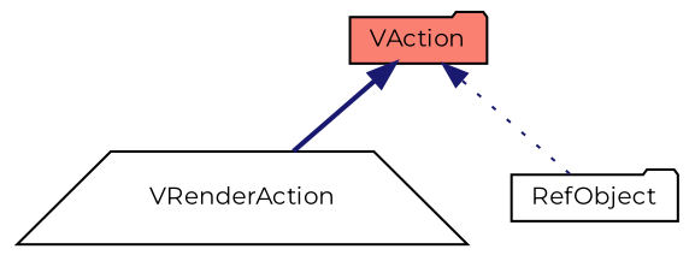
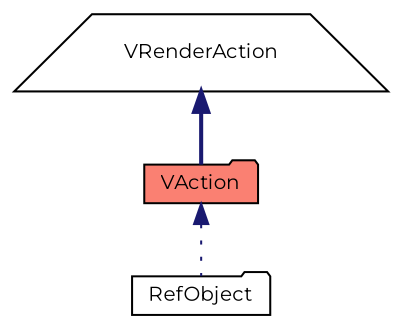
  digraph {
    fontname=Montserrat
    node [color=black fillcolor=white fontname=Montserrat fontsize=10 shape=folder style=filled]
    edge [color=midnightblue dir=back fontname=Montserrat fontsize=10 labelfontname=Helvetica labelfontsize=10]
    n1 [fontcolor=black height=0.2 label=VRenderAction shape=trapezium width=0.4]
    n2 [fillcolor=salmon height=0.2 label=VAction width=0.4]
    n3 [height=0.2 label=RefObject width=0.4]
-   n2 -> n1 [style=bold]
+   n1 -> n2 [style=bold]
    n2 -> n3 [style=dotted]
  }
